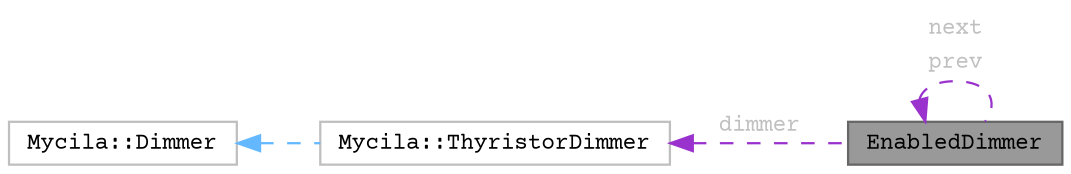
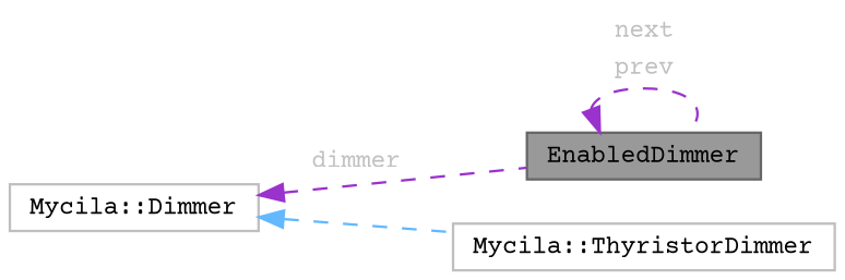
  digraph {
    fontname="Courier Prime"
    rankdir=LR
    node [color=grey75 fillcolor=white fontname="Courier Prime" fontsize=10 shape=box style=filled]
    edge [color=darkorchid3 dir=back fontcolor=grey fontname="Courier Prime" fontsize=10 labelfontname=Helvetica labelfontsize=10 style=dashed]
    n1 [color=gray40 fillcolor=grey60 fontcolor=black height=0.2 label=EnabledDimmer width=0.4]
    n2 [height=0.2 label="Mycila::Dimmer" width=0.4]
    n3 [height=0.2 label="Mycila::ThyristorDimmer" width=0.4]
    n1 -> n1 [label=<<TABLE CELLBORDER="0" BORDER="0"><TR><TD VALIGN="top" ALIGN="LEFT" CELLPADDING="1" CELLSPACING="0">next</TD></TR> <TR><TD VALIGN="top" ALIGN="LEFT" CELLPADDING="1" CELLSPACING="0">prev</TD></TR> </TABLE>>]
    n2 -> n3 [color=steelblue1 fontcolor=""]
-   n3 -> n1 [label=<<TABLE CELLBORDER="0" BORDER="0"><TR><TD VALIGN="top" ALIGN="LEFT" CELLPADDING="1" CELLSPACING="0">dimmer</TD></TR> </TABLE>>]
+   n2 -> n1 [label=<<TABLE CELLBORDER="0" BORDER="0"><TR><TD VALIGN="top" ALIGN="LEFT" CELLPADDING="1" CELLSPACING="0">dimmer</TD></TR> </TABLE>>]
  }
